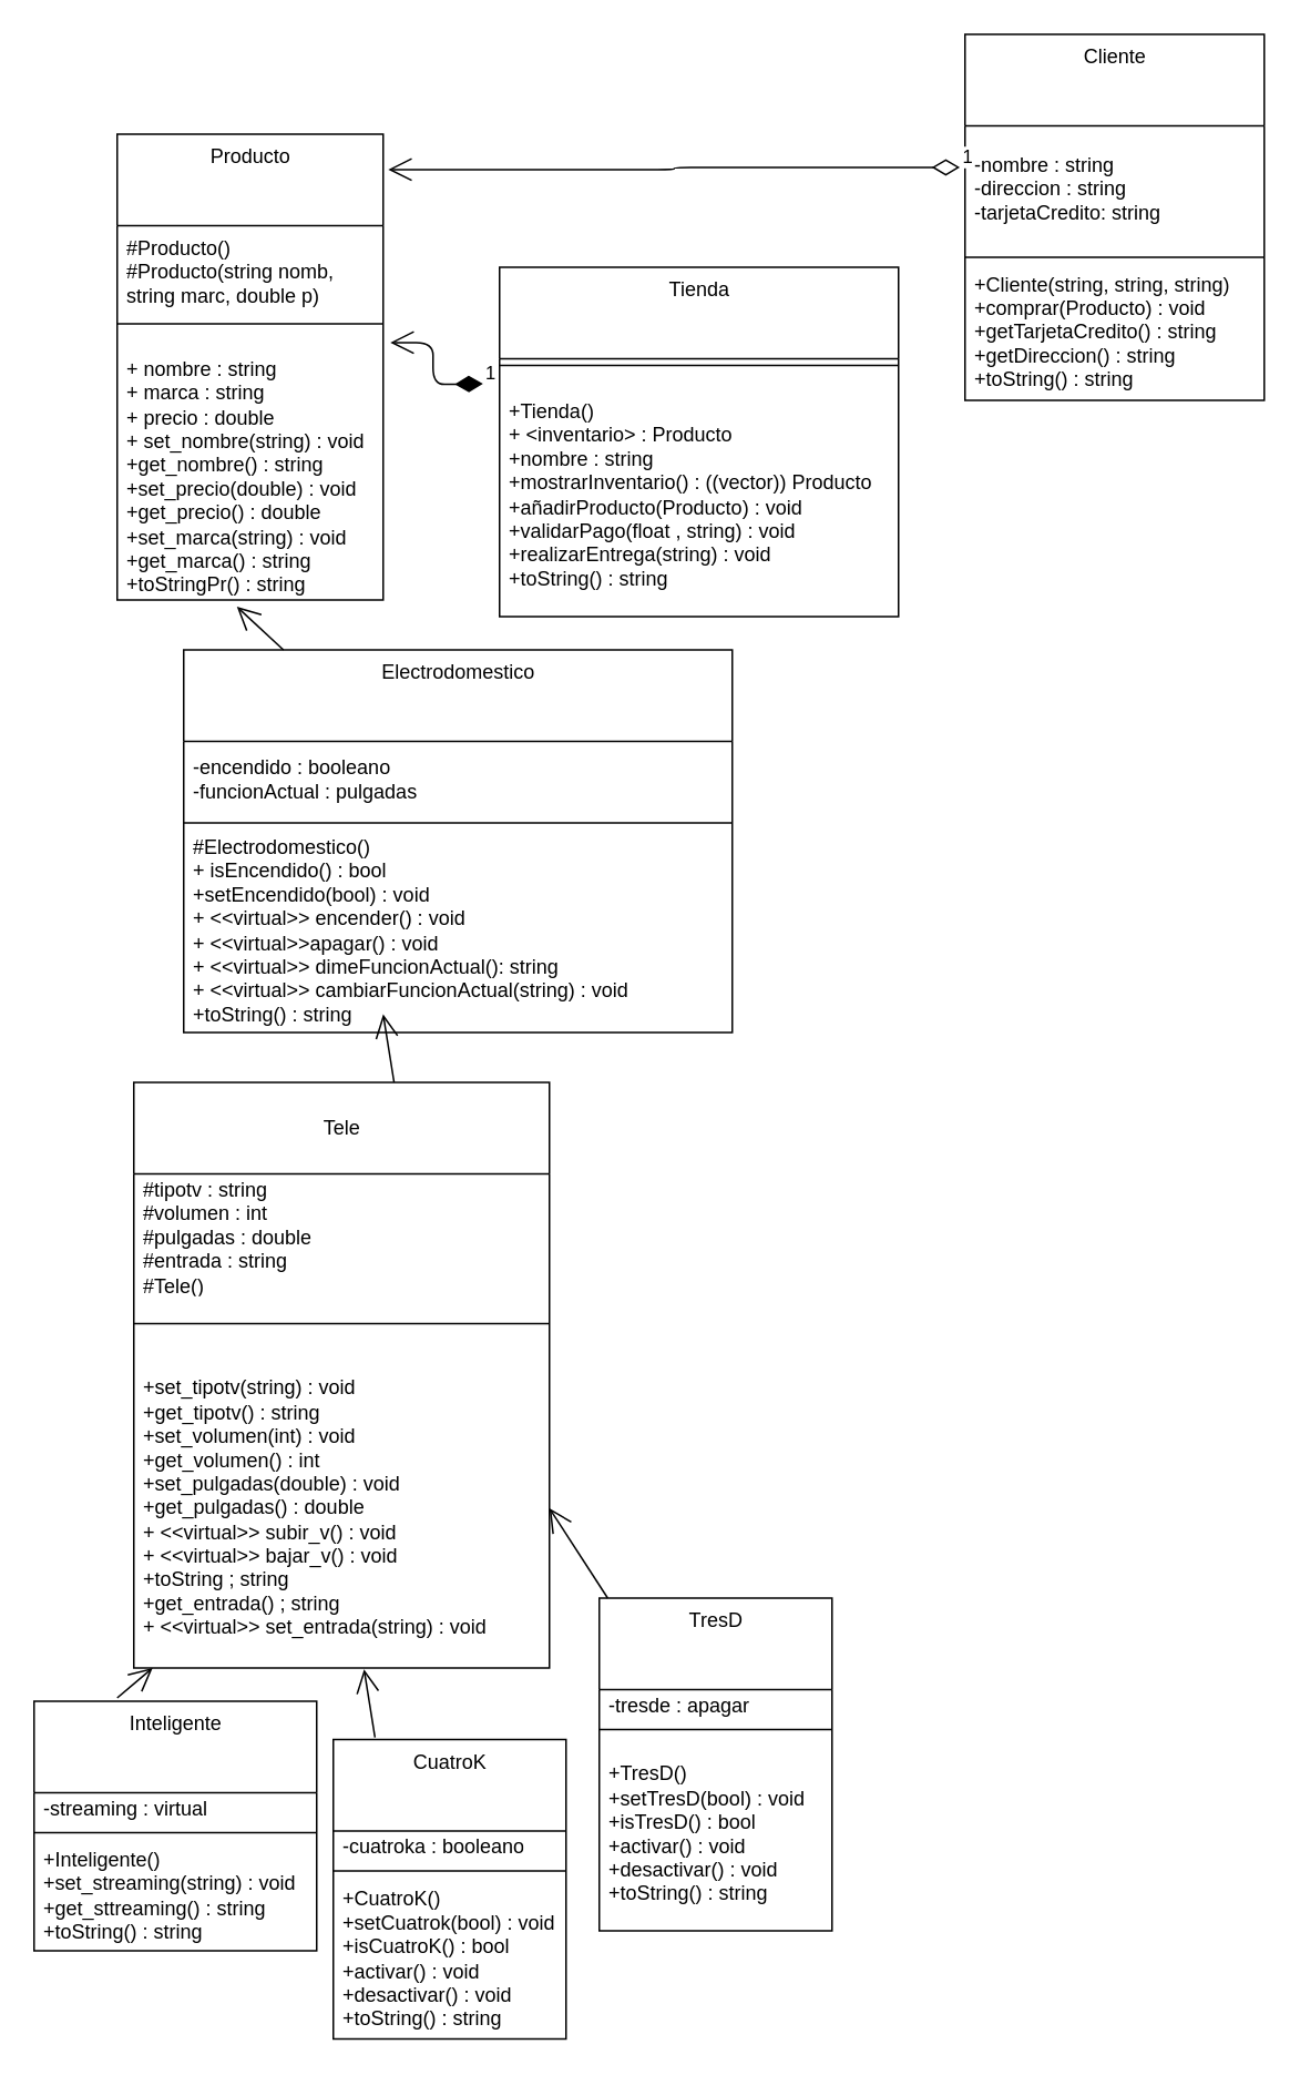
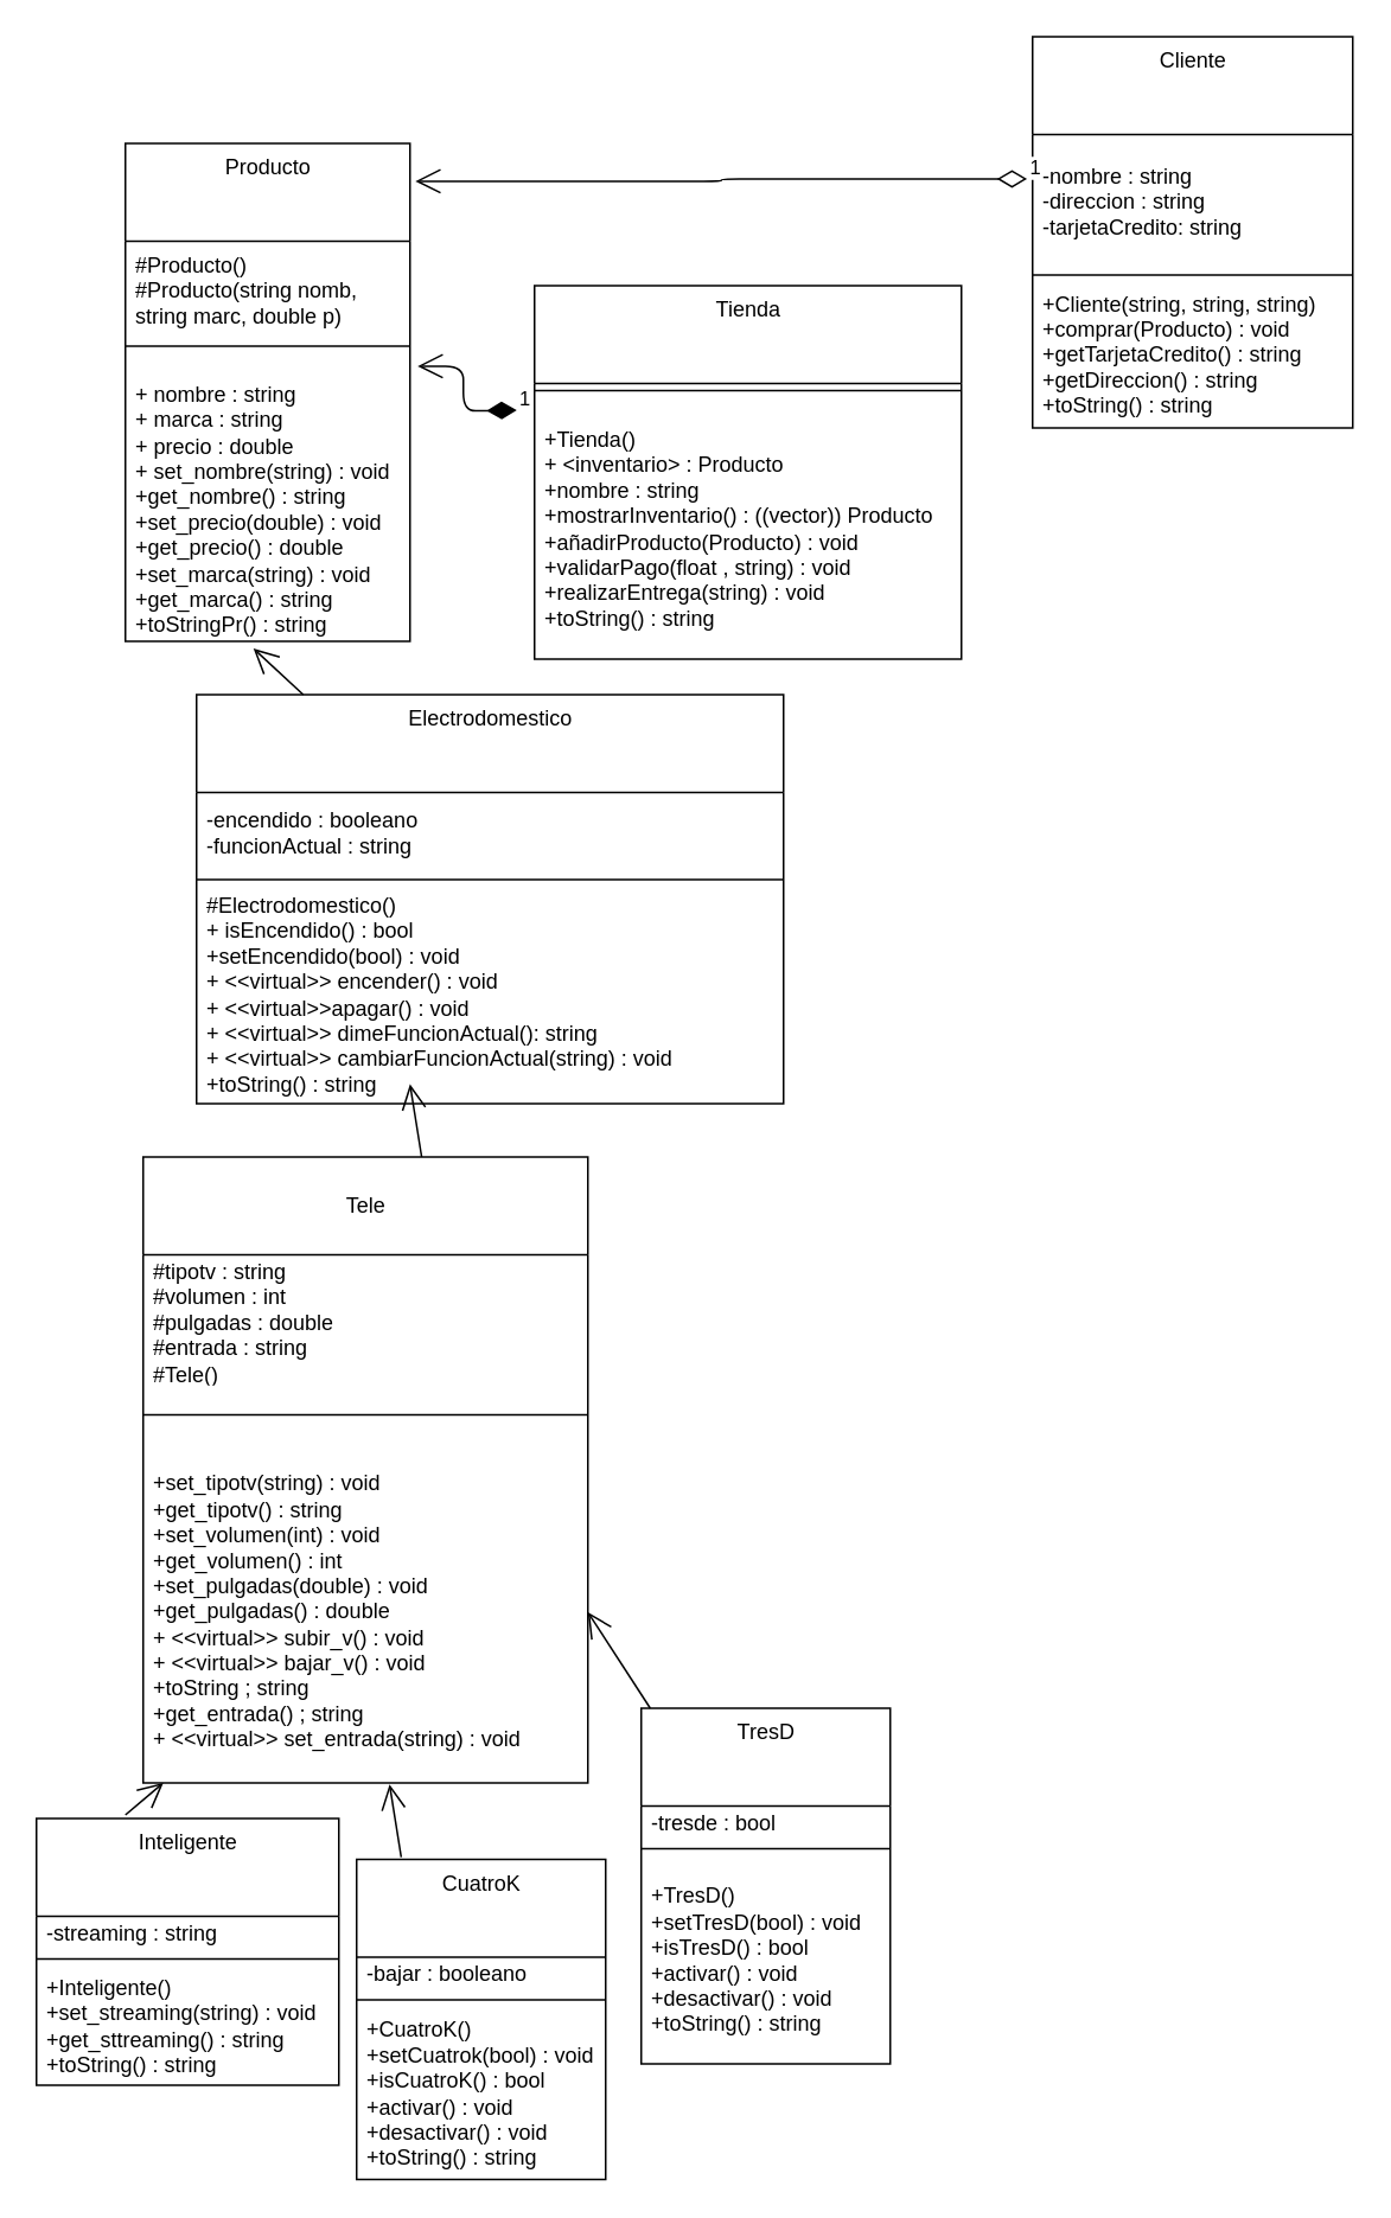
  <mxCell id="0" />
  <mxCell id="1" parent="0" />
  <mxCell id="2" value="&lt;br&gt;Tele" style="swimlane;fontStyle=0;align=center;verticalAlign=top;childLayout=stackLayout;horizontal=1;startSize=55;horizontalStack=0;resizeParent=1;resizeParentMax=0;resizeLast=0;collapsible=0;marginBottom=0;html=1;" parent="1" vertex="1"><mxGeometry x="80" y="650" width="250" height="352" as="geometry" /></mxCell>
  <mxCell id="3" value="#tipotv : string&lt;br&gt;#volumen : int&lt;br&gt;#pulgadas : double&lt;br&gt;#entrada : string&lt;br&gt;#Tele()" style="text;html=1;strokeColor=none;fillColor=none;align=left;verticalAlign=middle;spacingLeft=4;spacingRight=4;overflow=hidden;rotatable=0;points=[[0,0.5],[1,0.5]];portConstraint=eastwest;" parent="2" vertex="1"><mxGeometry y="55" width="250" height="75" as="geometry" /></mxCell>
  <mxCell id="4" value="" style="line;strokeWidth=1;fillColor=none;align=left;verticalAlign=middle;spacingTop=-1;spacingLeft=3;spacingRight=3;rotatable=0;labelPosition=right;points=[];portConstraint=eastwest;" parent="2" vertex="1"><mxGeometry y="130" width="250" height="30" as="geometry" /></mxCell>
  <mxCell id="5" value="+set_tipotv(string) : void&lt;br&gt;+get_tipotv() : string&lt;br&gt;+set_volumen(int) : void&lt;br&gt;+get_volumen() : int&lt;br&gt;+set_pulgadas(double) : void&lt;br&gt;+get_pulgadas() : double&lt;br&gt;+&amp;nbsp;&amp;lt;&amp;lt;virtual&amp;gt;&amp;gt;&amp;nbsp;subir_v() : void&lt;br&gt;+&amp;nbsp;&amp;lt;&amp;lt;virtual&amp;gt;&amp;gt;&amp;nbsp;bajar_v() : void&lt;br&gt;+toString ; string&lt;br&gt;+get_entrada() ; string&lt;br&gt;+&amp;nbsp;&amp;lt;&amp;lt;virtual&amp;gt;&amp;gt;&amp;nbsp;set_entrada(string) : void" style="text;html=1;strokeColor=none;fillColor=none;align=left;verticalAlign=middle;spacingLeft=4;spacingRight=4;overflow=hidden;rotatable=0;points=[[0,0.5],[1,0.5]];portConstraint=eastwest;" parent="2" vertex="1"><mxGeometry y="160" width="250" height="192" as="geometry" /></mxCell>
  <mxCell id="6" value="CuatroK" style="swimlane;fontStyle=0;align=center;verticalAlign=top;childLayout=stackLayout;horizontal=1;startSize=55;horizontalStack=0;resizeParent=1;resizeParentMax=0;resizeLast=0;collapsible=0;marginBottom=0;html=1;" parent="1" vertex="1"><mxGeometry x="200" y="1045" width="140" height="180" as="geometry" /></mxCell>
- <mxCell id="7" value="-cuatroka : booleano" style="text;html=1;strokeColor=none;fillColor=none;align=left;verticalAlign=middle;spacingLeft=4;spacingRight=4;overflow=hidden;rotatable=0;points=[[0,0.5],[1,0.5]];portConstraint=eastwest;" parent="6" vertex="1"><mxGeometry y="55" width="140" height="20" as="geometry" /></mxCell>
+ <mxCell id="7" value="-bajar : booleano" style="text;html=1;strokeColor=none;fillColor=none;align=left;verticalAlign=middle;spacingLeft=4;spacingRight=4;overflow=hidden;rotatable=0;points=[[0,0.5],[1,0.5]];portConstraint=eastwest;" parent="6" vertex="1"><mxGeometry y="55" width="140" height="20" as="geometry" /></mxCell>
  <mxCell id="8" value="" style="line;strokeWidth=1;fillColor=none;align=left;verticalAlign=middle;spacingTop=-1;spacingLeft=3;spacingRight=3;rotatable=0;labelPosition=right;points=[];portConstraint=eastwest;" parent="6" vertex="1"><mxGeometry y="75" width="140" height="8" as="geometry" /></mxCell>
  <mxCell id="9" value="+CuatroK()&lt;br&gt;+setCuatrok(bool) : void&lt;br&gt;+isCuatroK() : bool&lt;br&gt;+activar() : void&lt;br&gt;+desactivar() : void&lt;br&gt;+toString() : string" style="text;html=1;strokeColor=none;fillColor=none;align=left;verticalAlign=middle;spacingLeft=4;spacingRight=4;overflow=hidden;rotatable=0;points=[[0,0.5],[1,0.5]];portConstraint=eastwest;" parent="6" vertex="1"><mxGeometry y="83" width="140" height="97" as="geometry" /></mxCell>
  <mxCell id="10" value="TresD" style="swimlane;fontStyle=0;align=center;verticalAlign=top;childLayout=stackLayout;horizontal=1;startSize=55;horizontalStack=0;resizeParent=1;resizeParentMax=0;resizeLast=0;collapsible=0;marginBottom=0;html=1;" parent="1" vertex="1"><mxGeometry x="360" y="960" width="140" height="200" as="geometry" /></mxCell>
- <mxCell id="11" value="-tresde : apagar" style="text;html=1;strokeColor=none;fillColor=none;align=left;verticalAlign=middle;spacingLeft=4;spacingRight=4;overflow=hidden;rotatable=0;points=[[0,0.5],[1,0.5]];portConstraint=eastwest;" parent="10" vertex="1"><mxGeometry y="55" width="140" height="20" as="geometry" /></mxCell>
+ <mxCell id="11" value="-tresde : bool" style="text;html=1;strokeColor=none;fillColor=none;align=left;verticalAlign=middle;spacingLeft=4;spacingRight=4;overflow=hidden;rotatable=0;points=[[0,0.5],[1,0.5]];portConstraint=eastwest;" parent="10" vertex="1"><mxGeometry y="55" width="140" height="20" as="geometry" /></mxCell>
  <mxCell id="12" value="" style="line;strokeWidth=1;fillColor=none;align=left;verticalAlign=middle;spacingTop=-1;spacingLeft=3;spacingRight=3;rotatable=0;labelPosition=right;points=[];portConstraint=eastwest;" parent="10" vertex="1"><mxGeometry y="75" width="140" height="8" as="geometry" /></mxCell>
  <mxCell id="13" value="+TresD()&lt;br&gt;+setTresD(bool) : void&lt;br&gt;+isTresD() : bool&lt;br&gt;+activar() : void&lt;br&gt;+desactivar() : void&lt;br&gt;+toString() : string" style="text;html=1;strokeColor=none;fillColor=none;align=left;verticalAlign=middle;spacingLeft=4;spacingRight=4;overflow=hidden;rotatable=0;points=[[0,0.5],[1,0.5]];portConstraint=eastwest;" parent="10" vertex="1"><mxGeometry y="83" width="140" height="117" as="geometry" /></mxCell>
  <mxCell id="14" value="Inteligente" style="swimlane;fontStyle=0;align=center;verticalAlign=top;childLayout=stackLayout;horizontal=1;startSize=55;horizontalStack=0;resizeParent=1;resizeParentMax=0;resizeLast=0;collapsible=0;marginBottom=0;html=1;" parent="1" vertex="1"><mxGeometry x="20" y="1022" width="170" height="150" as="geometry" /></mxCell>
- <mxCell id="15" value="-streaming : virtual" style="text;html=1;strokeColor=none;fillColor=none;align=left;verticalAlign=middle;spacingLeft=4;spacingRight=4;overflow=hidden;rotatable=0;points=[[0,0.5],[1,0.5]];portConstraint=eastwest;" parent="14" vertex="1"><mxGeometry y="55" width="170" height="20" as="geometry" /></mxCell>
+ <mxCell id="15" value="-streaming : string" style="text;html=1;strokeColor=none;fillColor=none;align=left;verticalAlign=middle;spacingLeft=4;spacingRight=4;overflow=hidden;rotatable=0;points=[[0,0.5],[1,0.5]];portConstraint=eastwest;" parent="14" vertex="1"><mxGeometry y="55" width="170" height="20" as="geometry" /></mxCell>
  <mxCell id="16" value="" style="line;strokeWidth=1;fillColor=none;align=left;verticalAlign=middle;spacingTop=-1;spacingLeft=3;spacingRight=3;rotatable=0;labelPosition=right;points=[];portConstraint=eastwest;" parent="14" vertex="1"><mxGeometry y="75" width="170" height="8" as="geometry" /></mxCell>
  <mxCell id="17" value="+Inteligente()&lt;br&gt;+set_streaming(string) : void&lt;br&gt;+get_sttreaming() : string&lt;br&gt;+toString() : string" style="text;html=1;strokeColor=none;fillColor=none;align=left;verticalAlign=middle;spacingLeft=4;spacingRight=4;overflow=hidden;rotatable=0;points=[[0,0.5],[1,0.5]];portConstraint=eastwest;" parent="14" vertex="1"><mxGeometry y="83" width="170" height="67" as="geometry" /></mxCell>
  <mxCell id="18" value="" style="endArrow=open;endFill=1;endSize=12;html=1;" parent="1" target="5" edge="1"><mxGeometry width="160" relative="1" as="geometry"><mxPoint x="70" y="1020" as="sourcePoint" /><mxPoint x="80.06" y="822" as="targetPoint" /></mxGeometry></mxCell>
  <mxCell id="19" value="" style="endArrow=open;endFill=1;endSize=12;html=1;entryX=1;entryY=0.5;entryDx=0;entryDy=0;" parent="1" source="10" target="5" edge="1"><mxGeometry width="160" relative="1" as="geometry"><mxPoint x="380" y="878" as="sourcePoint" /><mxPoint x="380.06" y="825" as="targetPoint" /></mxGeometry></mxCell>
  <mxCell id="20" value="Cliente" style="swimlane;fontStyle=0;align=center;verticalAlign=top;childLayout=stackLayout;horizontal=1;startSize=55;horizontalStack=0;resizeParent=1;resizeParentMax=0;resizeLast=0;collapsible=0;marginBottom=0;html=1;" parent="1" vertex="1"><mxGeometry x="580" y="20" width="180" height="220" as="geometry" /></mxCell>
  <mxCell id="21" value="-nombre : string&lt;br&gt;-direccion : string&lt;br&gt;-tarjetaCredito: string" style="text;html=1;strokeColor=none;fillColor=none;align=left;verticalAlign=middle;spacingLeft=4;spacingRight=4;overflow=hidden;rotatable=0;points=[[0,0.5],[1,0.5]];portConstraint=eastwest;" parent="20" vertex="1"><mxGeometry y="55" width="180" height="75" as="geometry" /></mxCell>
  <mxCell id="22" value="" style="line;strokeWidth=1;fillColor=none;align=left;verticalAlign=middle;spacingTop=-1;spacingLeft=3;spacingRight=3;rotatable=0;labelPosition=right;points=[];portConstraint=eastwest;" parent="20" vertex="1"><mxGeometry y="130" width="180" height="8" as="geometry" /></mxCell>
  <mxCell id="23" value="+Cliente(string, string, string)&lt;br&gt;+comprar(Producto) : void&lt;br&gt;+getTarjetaCredito() : string&lt;br&gt;+getDireccion() : string&lt;br&gt;+toString() : string" style="text;html=1;strokeColor=none;fillColor=none;align=left;verticalAlign=middle;spacingLeft=4;spacingRight=4;overflow=hidden;rotatable=0;points=[[0,0.5],[1,0.5]];portConstraint=eastwest;" parent="20" vertex="1"><mxGeometry y="138" width="180" height="82" as="geometry" /></mxCell>
  <mxCell id="24" value="Producto" style="swimlane;fontStyle=0;align=center;verticalAlign=top;childLayout=stackLayout;horizontal=1;startSize=55;horizontalStack=0;resizeParent=1;resizeParentMax=0;resizeLast=0;collapsible=0;marginBottom=0;html=1;" parent="1" vertex="1"><mxGeometry x="70" y="80" width="160" height="280" as="geometry" /></mxCell>
  <mxCell id="25" value="#Producto()&lt;br&gt;#Producto(string nomb,&lt;br&gt;string marc, double p)" style="text;html=1;strokeColor=none;fillColor=none;align=left;verticalAlign=middle;spacingLeft=4;spacingRight=4;overflow=hidden;rotatable=0;points=[[0,0.5],[1,0.5]];portConstraint=eastwest;" parent="24" vertex="1"><mxGeometry y="55" width="160" height="55" as="geometry" /></mxCell>
  <mxCell id="26" value="" style="line;strokeWidth=1;fillColor=none;align=left;verticalAlign=middle;spacingTop=-1;spacingLeft=3;spacingRight=3;rotatable=0;labelPosition=right;points=[];portConstraint=eastwest;" parent="24" vertex="1"><mxGeometry y="110" width="160" height="8" as="geometry" /></mxCell>
  <mxCell id="27" value="&lt;br&gt;+ nombre : string&lt;br&gt;+ marca : string&lt;br&gt;+ precio : double&lt;br&gt;+ set_nombre(string) : void&lt;br&gt;+get_nombre() : string&lt;br&gt;+set_precio(double) : void&lt;br&gt;+get_precio() : double&lt;br&gt;+set_marca(string) : void&lt;br&gt;+get_marca() : string&lt;br&gt;+toStringPr() : string" style="text;html=1;strokeColor=none;fillColor=none;align=left;verticalAlign=middle;spacingLeft=4;spacingRight=4;overflow=hidden;rotatable=0;points=[[0,0.5],[1,0.5]];portConstraint=eastwest;" parent="24" vertex="1"><mxGeometry y="118" width="160" height="162" as="geometry" /></mxCell>
  <mxCell id="28" value="Electrodomestico" style="swimlane;fontStyle=0;align=center;verticalAlign=top;childLayout=stackLayout;horizontal=1;startSize=55;horizontalStack=0;resizeParent=1;resizeParentMax=0;resizeLast=0;collapsible=0;marginBottom=0;html=1;" parent="1" vertex="1"><mxGeometry x="110" y="390" width="330" height="230" as="geometry" /></mxCell>
  <mxCell id="29" value="" style="endArrow=open;endFill=1;endSize=12;html=1;entryX=0.45;entryY=1.025;entryDx=0;entryDy=0;entryPerimeter=0;" parent="28" target="27" edge="1"><mxGeometry width="160" relative="1" as="geometry"><mxPoint x="60" as="sourcePoint" /><mxPoint x="220" as="targetPoint" /></mxGeometry></mxCell>
- <mxCell id="30" value="-encendido : booleano&lt;br&gt;-funcionActual : pulgadas" style="text;html=1;strokeColor=none;fillColor=none;align=left;verticalAlign=middle;spacingLeft=4;spacingRight=4;overflow=hidden;rotatable=0;points=[[0,0.5],[1,0.5]];portConstraint=eastwest;" parent="28" vertex="1"><mxGeometry y="55" width="330" height="45" as="geometry" /></mxCell>
+ <mxCell id="30" value="-encendido : booleano&lt;br&gt;-funcionActual : string" style="text;html=1;strokeColor=none;fillColor=none;align=left;verticalAlign=middle;spacingLeft=4;spacingRight=4;overflow=hidden;rotatable=0;points=[[0,0.5],[1,0.5]];portConstraint=eastwest;" parent="28" vertex="1"><mxGeometry y="55" width="330" height="45" as="geometry" /></mxCell>
  <mxCell id="31" value="" style="line;strokeWidth=1;fillColor=none;align=left;verticalAlign=middle;spacingTop=-1;spacingLeft=3;spacingRight=3;rotatable=0;labelPosition=right;points=[];portConstraint=eastwest;" parent="28" vertex="1"><mxGeometry y="100" width="330" height="8" as="geometry" /></mxCell>
  <mxCell id="32" value="#Electrodomestico()&lt;br&gt;+ isEncendido() : bool&lt;br&gt;+setEncendido(bool) : void&lt;br&gt;+&amp;nbsp;&amp;lt;&amp;lt;virtual&amp;gt;&amp;gt;&amp;nbsp;encender() : void&lt;br&gt;+&amp;nbsp;&amp;lt;&amp;lt;virtual&amp;gt;&amp;gt;apagar() : void&lt;br&gt;+ &amp;lt;&amp;lt;virtual&amp;gt;&amp;gt; dimeFuncionActual(): string&lt;br&gt;+ &amp;lt;&amp;lt;virtual&amp;gt;&amp;gt; cambiarFuncionActual(string) : void&lt;br&gt;+toString() : string" style="text;html=1;strokeColor=none;fillColor=none;align=left;verticalAlign=middle;spacingLeft=4;spacingRight=4;overflow=hidden;rotatable=0;points=[[0,0.5],[1,0.5]];portConstraint=eastwest;" parent="28" vertex="1"><mxGeometry y="108" width="330" height="122" as="geometry" /></mxCell>
  <mxCell id="33" value="Tienda" style="swimlane;fontStyle=0;align=center;verticalAlign=top;childLayout=stackLayout;horizontal=1;startSize=55;horizontalStack=0;resizeParent=1;resizeParentMax=0;resizeLast=0;collapsible=0;marginBottom=0;html=1;" parent="1" vertex="1"><mxGeometry x="300" y="160" width="240" height="210" as="geometry" /></mxCell>
  <mxCell id="34" value="" style="line;strokeWidth=1;fillColor=none;align=left;verticalAlign=middle;spacingTop=-1;spacingLeft=3;spacingRight=3;rotatable=0;labelPosition=right;points=[];portConstraint=eastwest;" parent="33" vertex="1"><mxGeometry y="55" width="240" height="8" as="geometry" /></mxCell>
  <mxCell id="35" value="+Tienda()&amp;nbsp;&lt;br&gt;+ &amp;lt;inventario&amp;gt; : Producto&lt;br&gt;+nombre : string&lt;br&gt;+mostrarInventario() : ((vector)) Producto&amp;nbsp;&lt;br&gt;+añadirProducto(Producto) : void&lt;br&gt;+validarPago(float , string) : void&lt;br&gt;+realizarEntrega(string) : void&lt;br&gt;+toString() : string" style="text;html=1;strokeColor=none;fillColor=none;align=left;verticalAlign=middle;spacingLeft=4;spacingRight=4;overflow=hidden;rotatable=0;points=[[0,0.5],[1,0.5]];portConstraint=eastwest;" parent="33" vertex="1"><mxGeometry y="63" width="240" height="147" as="geometry" /></mxCell>
  <mxCell id="36" value="" style="endArrow=open;endFill=1;endSize=12;html=1;entryX=0.554;entryY=1.004;entryDx=0;entryDy=0;entryPerimeter=0;exitX=0.179;exitY=-0.007;exitDx=0;exitDy=0;exitPerimeter=0;" parent="1" source="6" target="5" edge="1"><mxGeometry width="160" relative="1" as="geometry"><mxPoint x="220" y="970" as="sourcePoint" /><mxPoint x="270" y="933.929" as="targetPoint" /></mxGeometry></mxCell>
  <mxCell id="37" value="1" style="endArrow=open;html=1;endSize=12;startArrow=diamondThin;startSize=14;startFill=1;edgeStyle=orthogonalEdgeStyle;align=left;verticalAlign=bottom;entryX=1.027;entryY=0.045;entryDx=0;entryDy=0;entryPerimeter=0;" parent="1" target="27" edge="1"><mxGeometry x="-1" y="3" relative="1" as="geometry"><mxPoint x="290" y="230" as="sourcePoint" /><mxPoint x="450" y="230" as="targetPoint" /></mxGeometry></mxCell>
  <mxCell id="38" value="1" style="endArrow=open;html=1;endSize=12;startArrow=diamondThin;startSize=14;startFill=0;edgeStyle=orthogonalEdgeStyle;align=left;verticalAlign=bottom;exitX=-0.017;exitY=0.333;exitDx=0;exitDy=0;exitPerimeter=0;entryX=1.019;entryY=0.076;entryDx=0;entryDy=0;entryPerimeter=0;" parent="1" source="21" target="24" edge="1"><mxGeometry x="-1" y="3" relative="1" as="geometry"><mxPoint x="300" y="10" as="sourcePoint" /><mxPoint x="460" y="10" as="targetPoint" /></mxGeometry></mxCell>
  <mxCell id="39" value="" style="endArrow=open;endFill=1;endSize=12;html=1;entryX=0.554;entryY=1.004;entryDx=0;entryDy=0;entryPerimeter=0;exitX=0.179;exitY=-0.007;exitDx=0;exitDy=0;exitPerimeter=0;" edge="1" parent="1"><mxGeometry width="160" relative="1" as="geometry"><mxPoint x="236.56" y="650" as="sourcePoint" /><mxPoint x="230" y="609.028" as="targetPoint" /></mxGeometry></mxCell>
